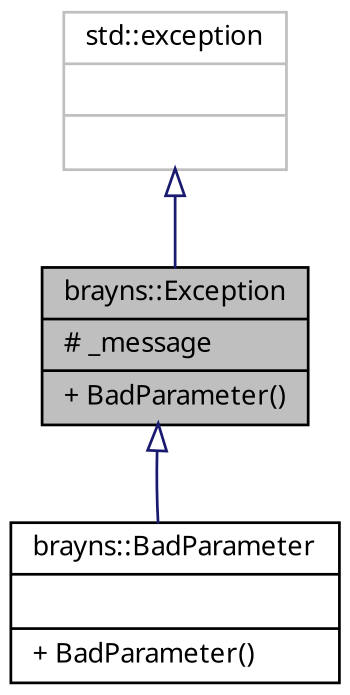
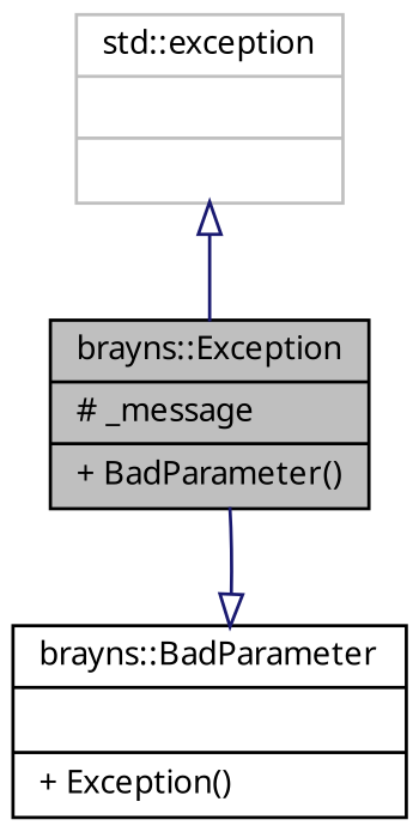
  digraph {
    node [color=black fillcolor=white fontname=Sans fontsize=10 shape=record style=filled]
    edge [arrowtail=onormal color=midnightblue dir=back fontname=Sans fontsize=10 labelfontname=Sans labelfontsize=10 style=solid]
    n1 [fillcolor=grey75 fontcolor=black height=0.2 label="{brayns::Exception\n|# _message\l|+ BadParameter()\l}" width=0.4]
-   n2 [height=0.2 label="{brayns::BadParameter\n||+ BadParameter()\l}" width=0.4]
+   n2 [height=0.2 label="{brayns::BadParameter\n||+ Exception()\l}" width=0.4]
    n3 [color=grey75 height=0.2 label="{std::exception\n||}" width=0.4]
-   n1 -> n2
+   n2 -> n1
    n3 -> n1
  }
